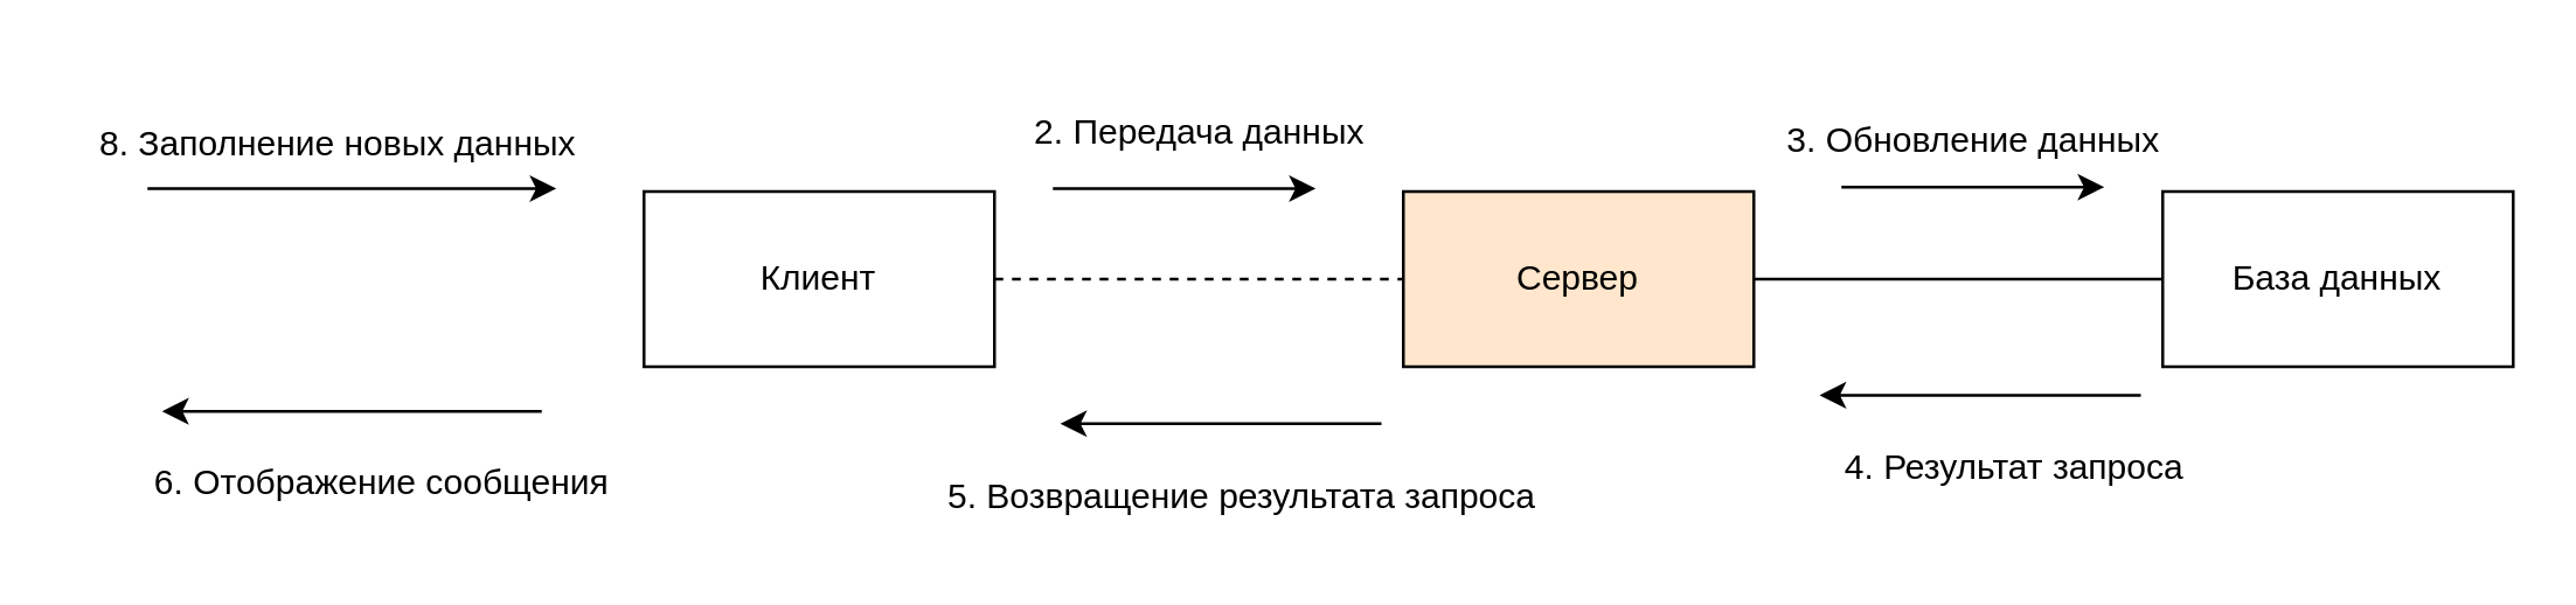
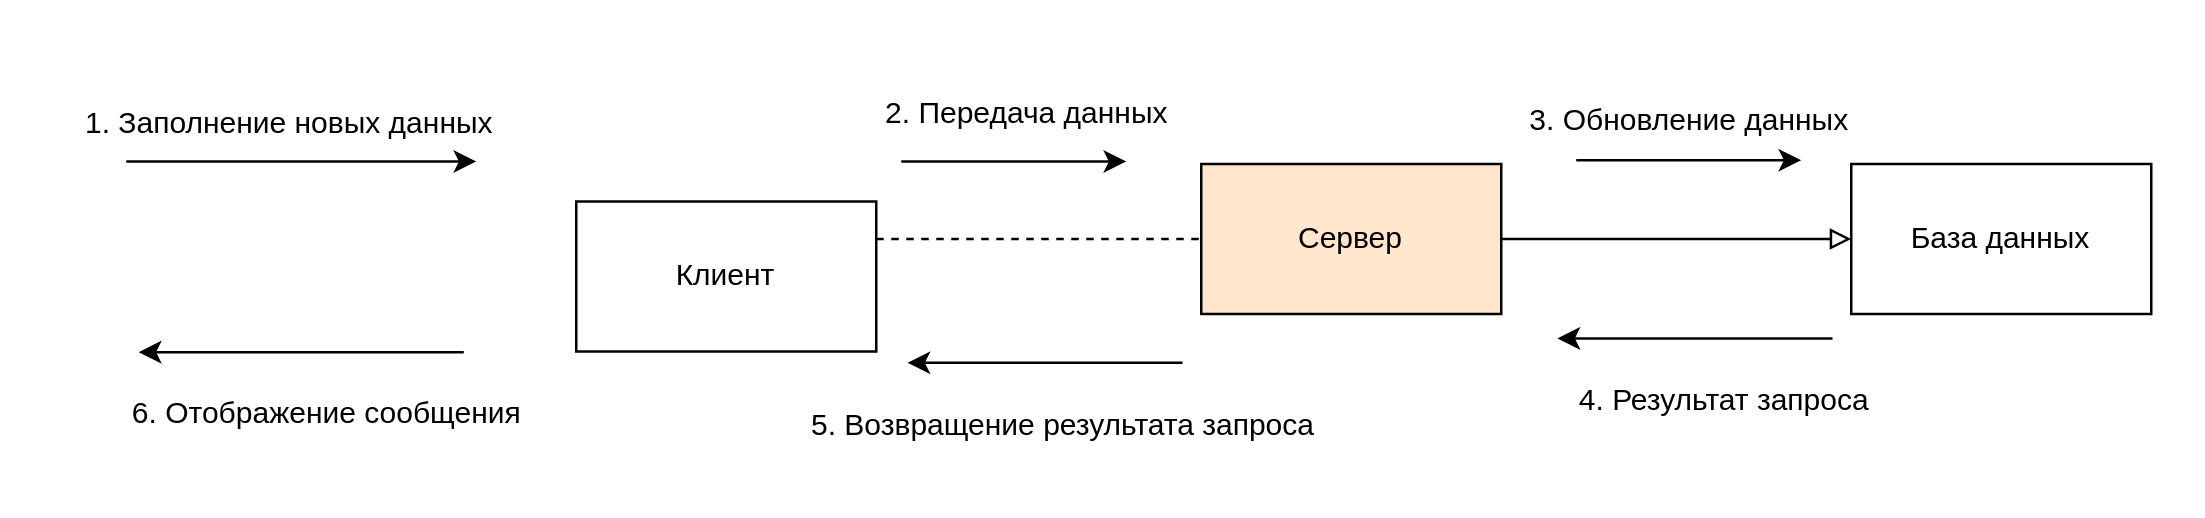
  <mxCell id="0" />
  <mxCell id="1" parent="0" />
  <mxCell id="2" value="" style="edgeStyle=orthogonalEdgeStyle;rounded=0;orthogonalLoop=1;jettySize=auto;html=1;endArrow=none;endFill=0;dashed=1;" edge="1" parent="1" source="3" target="9"><mxGeometry relative="1" as="geometry"><Array as="points"><mxPoint x="390" y="95" /><mxPoint x="390" y="95" /></Array></mxGeometry></mxCell>
- <mxCell id="3" value="Клиент" style="rounded=0;whiteSpace=wrap;html=1;" vertex="1" parent="1"><mxGeometry x="220" y="65" width="120" height="60" as="geometry" /></mxCell>
+ <mxCell id="3" value="Клиент" style="rounded=0;whiteSpace=wrap;html=1;" vertex="1" parent="1"><mxGeometry x="230" y="80" width="120" height="60" as="geometry" /></mxCell>
  <mxCell id="4" value="" style="endArrow=classic;html=1;rounded=0;" edge="1" parent="1"><mxGeometry width="50" height="50" relative="1" as="geometry"><mxPoint x="50" y="64" as="sourcePoint" /><mxPoint x="190" y="64" as="targetPoint" /></mxGeometry></mxCell>
- <mxCell id="5" value="8. Заполнение новых данных" style="text;html=1;align=center;verticalAlign=middle;resizable=0;points=[];autosize=1;strokeColor=none;fillColor=none;" vertex="1" parent="1"><mxGeometry x="20" y="34" width="190" height="30" as="geometry" /></mxCell>
+ <mxCell id="5" value="1. Заполнение новых данных" style="text;html=1;align=center;verticalAlign=middle;resizable=0;points=[];autosize=1;strokeColor=none;fillColor=none;" vertex="1" parent="1"><mxGeometry x="20" y="34" width="190" height="30" as="geometry" /></mxCell>
  <mxCell id="6" value="" style="endArrow=classic;html=1;rounded=0;" edge="1" parent="1"><mxGeometry width="50" height="50" relative="1" as="geometry"><mxPoint x="185" y="140.25" as="sourcePoint" /><mxPoint x="55" y="140.25" as="targetPoint" /></mxGeometry></mxCell>
  <mxCell id="7" value="6. Отображение сообщения" style="text;html=1;align=center;verticalAlign=middle;resizable=0;points=[];autosize=1;strokeColor=none;fillColor=none;" vertex="1" parent="1"><mxGeometry x="40" y="150.25" width="180" height="30" as="geometry" /></mxCell>
- <mxCell id="8" value="" style="edgeStyle=orthogonalEdgeStyle;rounded=0;orthogonalLoop=1;jettySize=auto;html=1;endArrow=none;endFill=0;" edge="1" parent="1" source="9" target="10"><mxGeometry relative="1" as="geometry" /></mxCell>
+ <mxCell id="8" value="" style="edgeStyle=orthogonalEdgeStyle;rounded=0;orthogonalLoop=1;jettySize=auto;html=1;endArrow=block;endFill=0;" edge="1" parent="1" source="9" target="10"><mxGeometry relative="1" as="geometry" /></mxCell>
  <mxCell id="9" value="Сервер" style="whiteSpace=wrap;html=1;rounded=0;fillColor=#ffe6cc;" vertex="1" parent="1"><mxGeometry x="480" y="65" width="120" height="60" as="geometry" /></mxCell>
  <mxCell id="10" value="База данных" style="whiteSpace=wrap;html=1;rounded=0;" vertex="1" parent="1"><mxGeometry x="740" y="65" width="120" height="60" as="geometry" /></mxCell>
  <mxCell id="11" value="" style="endArrow=classic;html=1;rounded=0;" edge="1" parent="1"><mxGeometry width="50" height="50" relative="1" as="geometry"><mxPoint x="360" y="64" as="sourcePoint" /><mxPoint x="450" y="64" as="targetPoint" /></mxGeometry></mxCell>
  <mxCell id="12" value="2. Передача данных" style="text;html=1;align=center;verticalAlign=middle;resizable=0;points=[];autosize=1;strokeColor=none;fillColor=none;" vertex="1" parent="1"><mxGeometry x="340" y="30" width="140" height="30" as="geometry" /></mxCell>
  <mxCell id="13" value="" style="endArrow=classic;html=1;rounded=0;" edge="1" parent="1"><mxGeometry width="50" height="50" relative="1" as="geometry"><mxPoint x="630" y="63.5" as="sourcePoint" /><mxPoint x="720" y="63.5" as="targetPoint" /></mxGeometry></mxCell>
  <mxCell id="14" value="&lt;br&gt;3. Обновление данных" style="text;html=1;align=center;verticalAlign=middle;resizable=0;points=[];autosize=1;strokeColor=none;fillColor=none;" vertex="1" parent="1"><mxGeometry x="600" y="20" width="150" height="40" as="geometry" /></mxCell>
  <mxCell id="15" value="" style="endArrow=classic;html=1;rounded=0;" edge="1" parent="1"><mxGeometry width="50" height="50" relative="1" as="geometry"><mxPoint x="732.5" y="134.75" as="sourcePoint" /><mxPoint x="622.5" y="134.75" as="targetPoint" /></mxGeometry></mxCell>
  <mxCell id="16" value="4. Результат запроса" style="text;html=1;strokeColor=none;fillColor=none;align=center;verticalAlign=middle;whiteSpace=wrap;rounded=0;" vertex="1" parent="1"><mxGeometry x="627.5" y="145.25" width="122.5" height="30" as="geometry" /></mxCell>
  <mxCell id="17" value="" style="endArrow=classic;html=1;rounded=0;" edge="1" parent="1"><mxGeometry width="50" height="50" relative="1" as="geometry"><mxPoint x="472.5" y="144.5" as="sourcePoint" /><mxPoint x="362.5" y="144.5" as="targetPoint" /></mxGeometry></mxCell>
  <mxCell id="18" value="5. Возвращение результата запроса" style="text;html=1;strokeColor=none;fillColor=none;align=center;verticalAlign=middle;whiteSpace=wrap;rounded=0;" vertex="1" parent="1"><mxGeometry x="320" y="155" width="210" height="30" as="geometry" /></mxCell>
